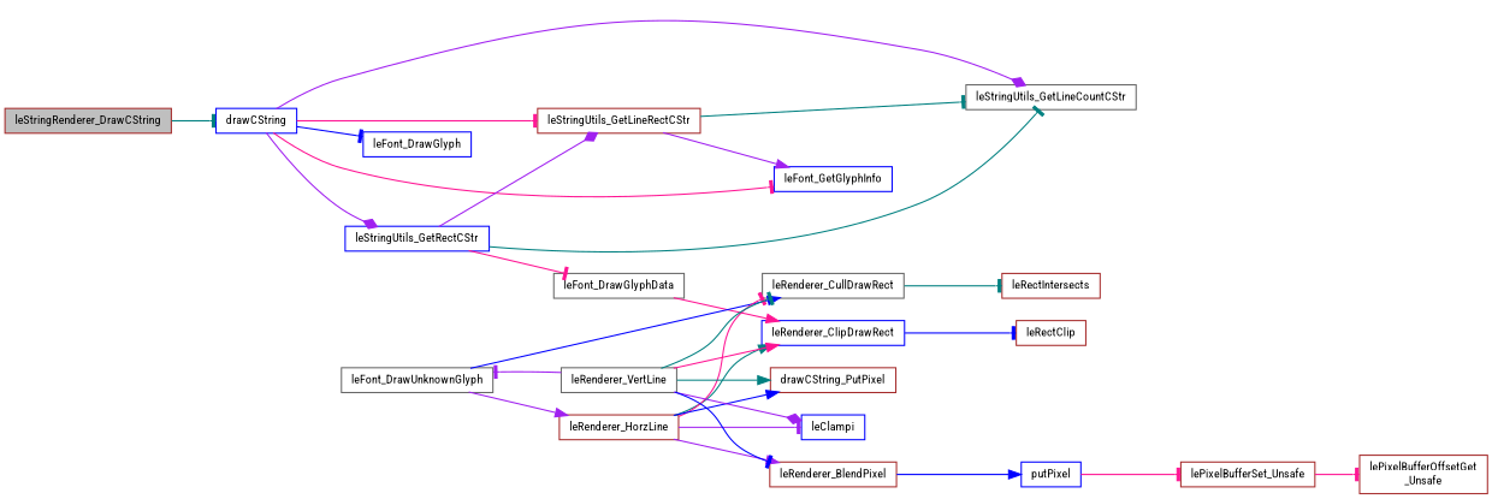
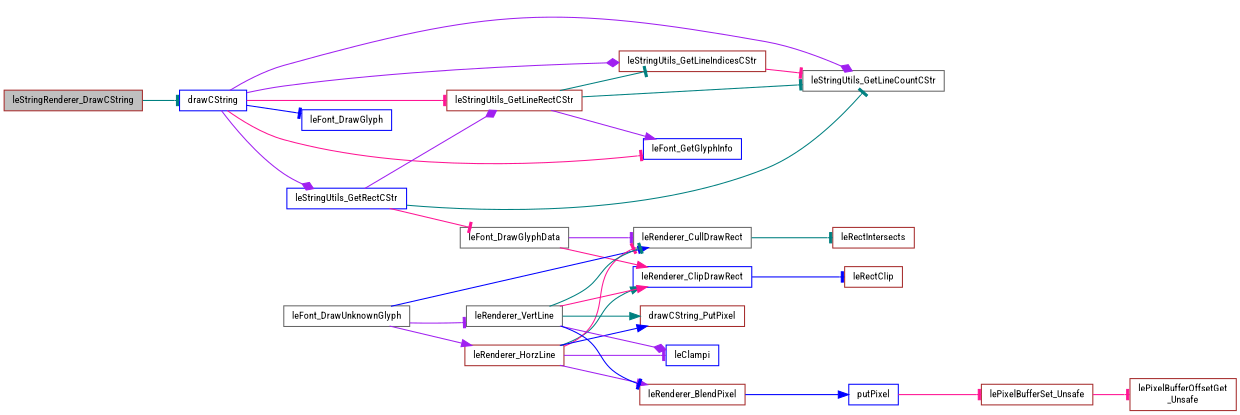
  digraph {
    fontname="Roboto Condensed"
    rankdir=LR
    node [color=brown fillcolor=white fontname="Roboto Condensed" fontsize=10 shape=record style=filled]
    edge [arrowhead=tee color=purple fontname="Roboto Condensed" fontsize=10 labelfontname=Helvetica labelfontsize=10 style=solid]
    n1 [fillcolor=grey75 fontcolor=black height=0.2 label=leStringRenderer_DrawCString width=0.4]
    n2 [color=blue height=0.2 label=drawCString width=0.4]
    n3 [color=blue height=0.2 label=leFont_DrawGlyph width=0.4]
    n4 [color=blue height=0.2 label=leFont_GetGlyphInfo width=0.4]
    n5 [color=gray40 height=0.2 label=leStringUtils_GetLineCountCStr width=0.4]
+   n6 [height=0.2 label=leStringUtils_GetLineIndicesCStr width=0.4]
    n7 [height=0.2 label=leStringUtils_GetLineRectCStr width=0.4]
    n8 [color=blue height=0.2 label=leStringUtils_GetRectCStr width=0.4]
    n9 [color=gray40 height=0.2 label=leFont_DrawGlyphData width=0.4]
    n10 [color=blue height=0.2 label=leRenderer_ClipDrawRect width=0.4]
    n11 [color=gray40 height=0.2 label=leRenderer_CullDrawRect width=0.4]
    n12 [color=gray40 height=0.2 label=leFont_DrawUnknownGlyph width=0.4]
    n13 [height=0.2 label=leRenderer_HorzLine width=0.4]
    n14 [color=gray40 height=0.2 label=leRenderer_VertLine width=0.4]
    n15 [height=0.2 label=leRectClip width=0.4]
    n16 [height=0.2 label=leRectIntersects width=0.4]
    n17 [color=blue height=0.2 label=leClampi width=0.4]
    n18 [height=0.2 label=leRenderer_BlendPixel width=0.4]
    n19 [height=0.2 label=drawCString_PutPixel width=0.4]
    n20 [color=blue height=0.2 label=putPixel width=0.4]
    n21 [height=0.2 label=lePixelBufferSet_Unsafe width=0.4]
    n22 [height=0.2 label="lePixelBufferOffsetGet\l_Unsafe" width=0.4]
    n1 -> n2 [color=teal]
    n2 -> n3 [color=blue]
    n2 -> n4 [color=deeppink]
    n2 -> n5 [arrowhead=diamond]
+   n2 -> n6 [arrowhead=diamond]
    n2 -> n7 [color=deeppink]
    n2 -> n8 [arrowhead=diamond]
+   n6 -> n5 [color=deeppink]
    n7 -> n4 [arrowhead=normal]
    n7 -> n5 [color=teal]
+   n7 -> n6 [color=teal]
    n8 -> n5 [color=teal]
    n8 -> n7 [arrowhead=diamond]
    n8 -> n9 [color=deeppink]
    n9 -> n10 [arrowhead=normal color=deeppink]
+   n9 -> n11
    n10 -> n15 [color=blue]
    n11 -> n16 [color=teal]
    n12 -> n11 [arrowhead=normal color=blue]
    n12 -> n13 [arrowhead=normal]
-   n14 -> n12
+   n12 -> n14
    n13 -> n10 [arrowhead=normal color=teal]
    n13 -> n11 [color=deeppink]
    n13 -> n17
    n13 -> n18 [arrowhead=normal]
    n13 -> n19 [arrowhead=normal color=blue]
    n14 -> n10 [arrowhead=normal color=deeppink]
    n14 -> n11 [color=teal]
    n14 -> n17 [arrowhead=diamond]
    n14 -> n18 [color=blue]
    n14 -> n19 [arrowhead=normal color=teal]
    n18 -> n20 [arrowhead=normal color=blue]
    n20 -> n21 [color=deeppink]
    n21 -> n22 [color=deeppink]
  }
